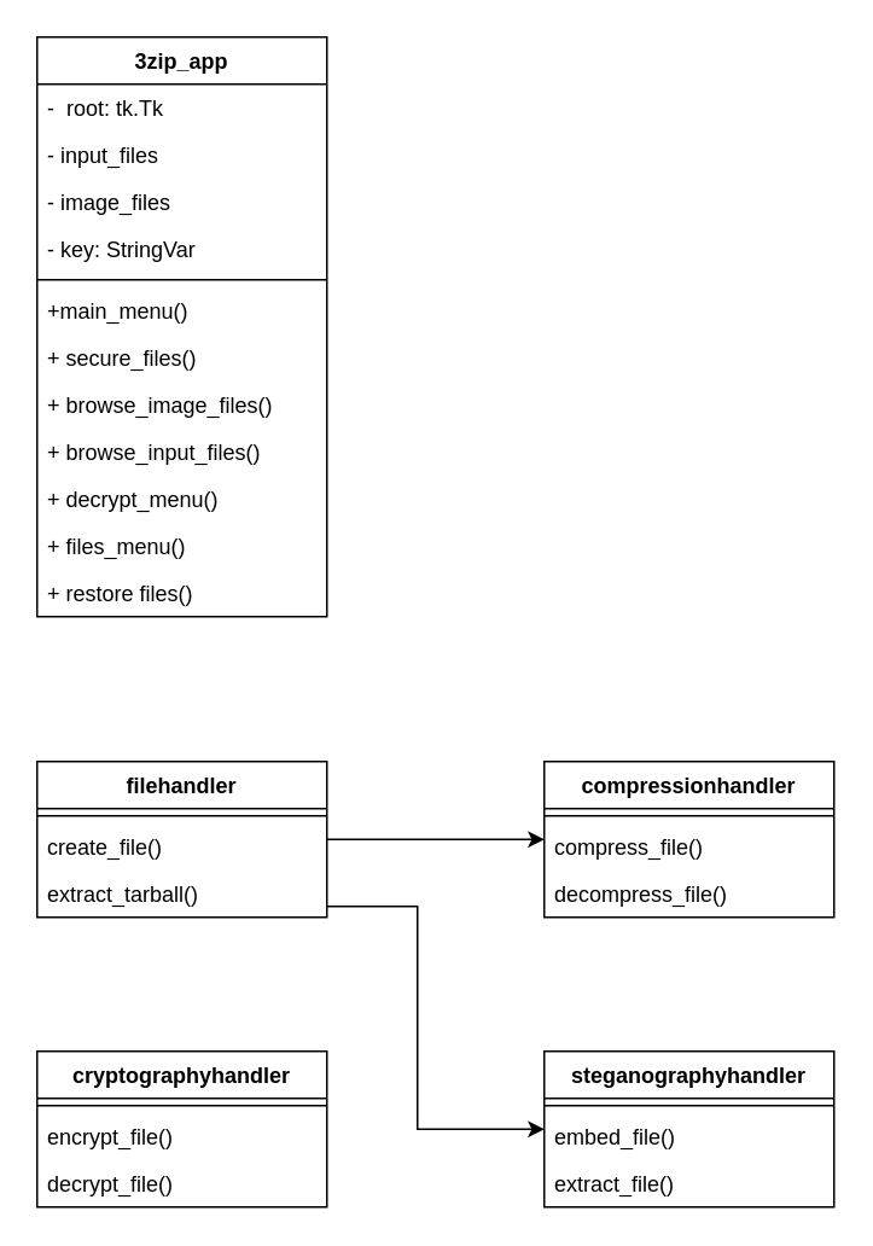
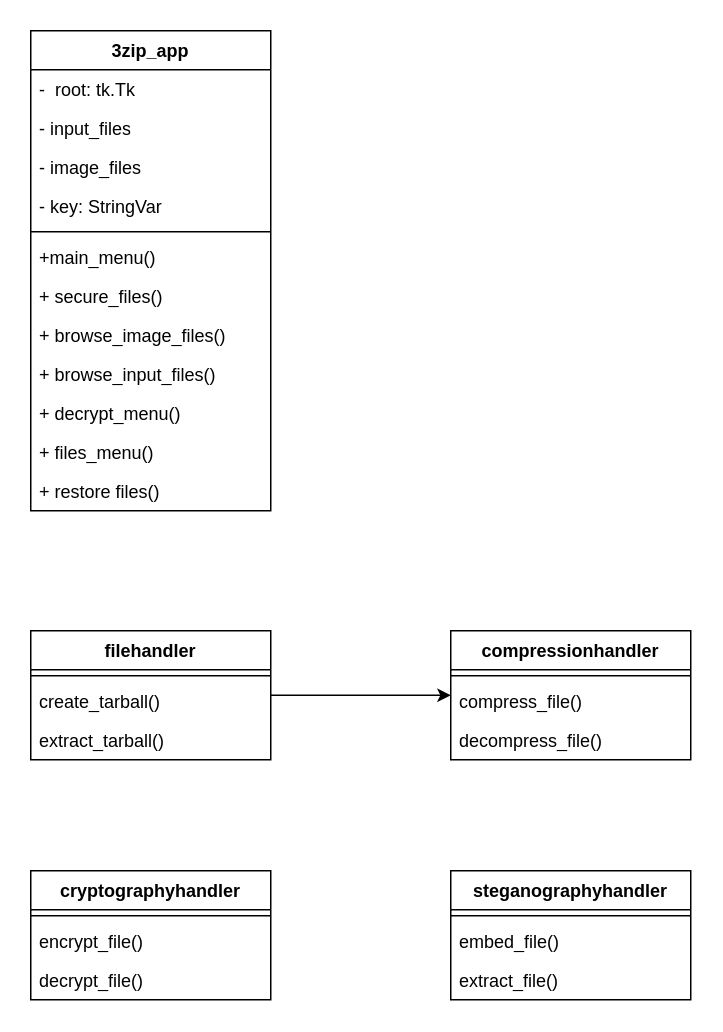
  <mxCell id="0" />
  <mxCell id="1" parent="0" />
  <mxCell id="2" value="cryptographyhandler" style="swimlane;fontStyle=1;align=center;verticalAlign=top;childLayout=stackLayout;horizontal=1;startSize=26;horizontalStack=0;resizeParent=1;resizeParentMax=0;resizeLast=0;collapsible=1;marginBottom=0;whiteSpace=wrap;html=1;" parent="1" vertex="1"><mxGeometry x="20" y="580" width="160" height="86" as="geometry" /></mxCell>
  <mxCell id="3" value="" style="line;strokeWidth=1;fillColor=none;align=left;verticalAlign=middle;spacingTop=-1;spacingLeft=3;spacingRight=3;rotatable=0;labelPosition=right;points=[];portConstraint=eastwest;strokeColor=inherit;" parent="2" vertex="1"><mxGeometry y="26" width="160" height="8" as="geometry" /></mxCell>
  <mxCell id="4" value="&lt;div&gt;encrypt_file()&lt;/div&gt;" style="text;strokeColor=none;fillColor=none;align=left;verticalAlign=top;spacingLeft=4;spacingRight=4;overflow=hidden;rotatable=0;points=[[0,0.5],[1,0.5]];portConstraint=eastwest;whiteSpace=wrap;html=1;" parent="2" vertex="1"><mxGeometry y="34" width="160" height="26" as="geometry" /></mxCell>
  <mxCell id="5" value="decrypt_file()" style="text;strokeColor=none;fillColor=none;align=left;verticalAlign=top;spacingLeft=4;spacingRight=4;overflow=hidden;rotatable=0;points=[[0,0.5],[1,0.5]];portConstraint=eastwest;whiteSpace=wrap;html=1;" parent="2" vertex="1"><mxGeometry y="60" width="160" height="26" as="geometry" /></mxCell>
  <mxCell id="6" value="compressionhandler" style="swimlane;fontStyle=1;align=center;verticalAlign=top;childLayout=stackLayout;horizontal=1;startSize=26;horizontalStack=0;resizeParent=1;resizeParentMax=0;resizeLast=0;collapsible=1;marginBottom=0;whiteSpace=wrap;html=1;" parent="1" vertex="1"><mxGeometry x="300" y="420" width="160" height="86" as="geometry" /></mxCell>
  <mxCell id="7" value="" style="line;strokeWidth=1;fillColor=none;align=left;verticalAlign=middle;spacingTop=-1;spacingLeft=3;spacingRight=3;rotatable=0;labelPosition=right;points=[];portConstraint=eastwest;strokeColor=inherit;" parent="6" vertex="1"><mxGeometry y="26" width="160" height="8" as="geometry" /></mxCell>
  <mxCell id="8" value="&lt;div&gt;compress_file()&lt;/div&gt;" style="text;strokeColor=none;fillColor=none;align=left;verticalAlign=top;spacingLeft=4;spacingRight=4;overflow=hidden;rotatable=0;points=[[0,0.5],[1,0.5]];portConstraint=eastwest;whiteSpace=wrap;html=1;" parent="6" vertex="1"><mxGeometry y="34" width="160" height="26" as="geometry" /></mxCell>
  <mxCell id="9" value="&lt;div&gt;decompress_file()&lt;/div&gt;" style="text;strokeColor=none;fillColor=none;align=left;verticalAlign=top;spacingLeft=4;spacingRight=4;overflow=hidden;rotatable=0;points=[[0,0.5],[1,0.5]];portConstraint=eastwest;whiteSpace=wrap;html=1;" parent="6" vertex="1"><mxGeometry y="60" width="160" height="26" as="geometry" /></mxCell>
  <mxCell id="10" value="steganographyhandler" style="swimlane;fontStyle=1;align=center;verticalAlign=top;childLayout=stackLayout;horizontal=1;startSize=26;horizontalStack=0;resizeParent=1;resizeParentMax=0;resizeLast=0;collapsible=1;marginBottom=0;whiteSpace=wrap;html=1;" parent="1" vertex="1"><mxGeometry x="300" y="580" width="160" height="86" as="geometry" /></mxCell>
  <mxCell id="11" value="" style="line;strokeWidth=1;fillColor=none;align=left;verticalAlign=middle;spacingTop=-1;spacingLeft=3;spacingRight=3;rotatable=0;labelPosition=right;points=[];portConstraint=eastwest;strokeColor=inherit;" parent="10" vertex="1"><mxGeometry y="26" width="160" height="8" as="geometry" /></mxCell>
  <mxCell id="12" value="embed_file()" style="text;strokeColor=none;fillColor=none;align=left;verticalAlign=top;spacingLeft=4;spacingRight=4;overflow=hidden;rotatable=0;points=[[0,0.5],[1,0.5]];portConstraint=eastwest;whiteSpace=wrap;html=1;" parent="10" vertex="1"><mxGeometry y="34" width="160" height="26" as="geometry" /></mxCell>
  <mxCell id="13" value="extract_file()" style="text;strokeColor=none;fillColor=none;align=left;verticalAlign=top;spacingLeft=4;spacingRight=4;overflow=hidden;rotatable=0;points=[[0,0.5],[1,0.5]];portConstraint=eastwest;whiteSpace=wrap;html=1;" parent="10" vertex="1"><mxGeometry y="60" width="160" height="26" as="geometry" /></mxCell>
  <mxCell id="14" value="3zip_app" style="swimlane;fontStyle=1;align=center;verticalAlign=top;childLayout=stackLayout;horizontal=1;startSize=26;horizontalStack=0;resizeParent=1;resizeParentMax=0;resizeLast=0;collapsible=1;marginBottom=0;whiteSpace=wrap;html=1;" parent="1" vertex="1"><mxGeometry x="20" y="20" width="160" height="320" as="geometry" /></mxCell>
  <mxCell id="15" value="&lt;div&gt;-&amp;nbsp; root: tk.Tk&lt;/div&gt;&lt;div&gt;&lt;br&gt;&lt;/div&gt;" style="text;strokeColor=none;fillColor=none;align=left;verticalAlign=top;spacingLeft=4;spacingRight=4;overflow=hidden;rotatable=0;points=[[0,0.5],[1,0.5]];portConstraint=eastwest;whiteSpace=wrap;html=1;" parent="14" vertex="1"><mxGeometry y="26" width="160" height="26" as="geometry" /></mxCell>
  <mxCell id="16" value="&lt;div&gt;- input_files&lt;/div&gt;" style="text;strokeColor=none;fillColor=none;align=left;verticalAlign=top;spacingLeft=4;spacingRight=4;overflow=hidden;rotatable=0;points=[[0,0.5],[1,0.5]];portConstraint=eastwest;whiteSpace=wrap;html=1;" parent="14" vertex="1"><mxGeometry y="52" width="160" height="26" as="geometry" /></mxCell>
  <mxCell id="17" value="- image_files" style="text;strokeColor=none;fillColor=none;align=left;verticalAlign=top;spacingLeft=4;spacingRight=4;overflow=hidden;rotatable=0;points=[[0,0.5],[1,0.5]];portConstraint=eastwest;whiteSpace=wrap;html=1;" parent="14" vertex="1"><mxGeometry y="78" width="160" height="26" as="geometry" /></mxCell>
  <mxCell id="18" value="&lt;div&gt;- key: StringVar&lt;br&gt;&lt;/div&gt;&lt;div&gt;&lt;br&gt;&lt;/div&gt;" style="text;strokeColor=none;fillColor=none;align=left;verticalAlign=top;spacingLeft=4;spacingRight=4;overflow=hidden;rotatable=0;points=[[0,0.5],[1,0.5]];portConstraint=eastwest;whiteSpace=wrap;html=1;" parent="14" vertex="1"><mxGeometry y="104" width="160" height="26" as="geometry" /></mxCell>
  <mxCell id="19" value="" style="line;strokeWidth=1;fillColor=none;align=left;verticalAlign=middle;spacingTop=-1;spacingLeft=3;spacingRight=3;rotatable=0;labelPosition=right;points=[];portConstraint=eastwest;strokeColor=inherit;" parent="14" vertex="1"><mxGeometry y="130" width="160" height="8" as="geometry" /></mxCell>
  <mxCell id="20" value="&lt;div&gt;+main_menu()&lt;/div&gt;" style="text;strokeColor=none;fillColor=none;align=left;verticalAlign=top;spacingLeft=4;spacingRight=4;overflow=hidden;rotatable=0;points=[[0,0.5],[1,0.5]];portConstraint=eastwest;whiteSpace=wrap;html=1;" parent="14" vertex="1"><mxGeometry y="138" width="160" height="26" as="geometry" /></mxCell>
  <mxCell id="21" value="+ secure_files()" style="text;strokeColor=none;fillColor=none;align=left;verticalAlign=top;spacingLeft=4;spacingRight=4;overflow=hidden;rotatable=0;points=[[0,0.5],[1,0.5]];portConstraint=eastwest;whiteSpace=wrap;html=1;" parent="14" vertex="1"><mxGeometry y="164" width="160" height="26" as="geometry" /></mxCell>
  <mxCell id="22" value="+ browse_image_files()" style="text;strokeColor=none;fillColor=none;align=left;verticalAlign=top;spacingLeft=4;spacingRight=4;overflow=hidden;rotatable=0;points=[[0,0.5],[1,0.5]];portConstraint=eastwest;whiteSpace=wrap;html=1;" parent="14" vertex="1"><mxGeometry y="190" width="160" height="26" as="geometry" /></mxCell>
  <mxCell id="23" value="+ browse_input_files()" style="text;strokeColor=none;fillColor=none;align=left;verticalAlign=top;spacingLeft=4;spacingRight=4;overflow=hidden;rotatable=0;points=[[0,0.5],[1,0.5]];portConstraint=eastwest;whiteSpace=wrap;html=1;" parent="14" vertex="1"><mxGeometry y="216" width="160" height="26" as="geometry" /></mxCell>
  <mxCell id="24" value="&lt;div&gt;+ decrypt_menu()&lt;/div&gt;" style="text;strokeColor=none;fillColor=none;align=left;verticalAlign=top;spacingLeft=4;spacingRight=4;overflow=hidden;rotatable=0;points=[[0,0.5],[1,0.5]];portConstraint=eastwest;whiteSpace=wrap;html=1;" parent="14" vertex="1"><mxGeometry y="242" width="160" height="26" as="geometry" /></mxCell>
  <mxCell id="25" value="&lt;div&gt;+ files_menu()&lt;/div&gt;" style="text;strokeColor=none;fillColor=none;align=left;verticalAlign=top;spacingLeft=4;spacingRight=4;overflow=hidden;rotatable=0;points=[[0,0.5],[1,0.5]];portConstraint=eastwest;whiteSpace=wrap;html=1;" parent="14" vertex="1"><mxGeometry y="268" width="160" height="26" as="geometry" /></mxCell>
  <mxCell id="26" value="+ restore files()" style="text;strokeColor=none;fillColor=none;align=left;verticalAlign=top;spacingLeft=4;spacingRight=4;overflow=hidden;rotatable=0;points=[[0,0.5],[1,0.5]];portConstraint=eastwest;whiteSpace=wrap;html=1;" parent="14" vertex="1"><mxGeometry y="294" width="160" height="26" as="geometry" /></mxCell>
  <mxCell id="27" style="edgeStyle=orthogonalEdgeStyle;rounded=0;orthogonalLoop=1;jettySize=auto;html=1;" parent="1" source="29" target="6" edge="1"><mxGeometry relative="1" as="geometry" /></mxCell>
- <mxCell id="28" style="edgeStyle=orthogonalEdgeStyle;rounded=0;orthogonalLoop=1;jettySize=auto;html=1;" parent="1" source="29" target="10" edge="1"><mxGeometry relative="1" as="geometry"><Array as="points"><mxPoint x="230" y="500" /><mxPoint x="230" y="623" /></Array></mxGeometry></mxCell>
  <mxCell id="29" value="&lt;div&gt;filehandler&lt;/div&gt;" style="swimlane;fontStyle=1;align=center;verticalAlign=top;childLayout=stackLayout;horizontal=1;startSize=26;horizontalStack=0;resizeParent=1;resizeParentMax=0;resizeLast=0;collapsible=1;marginBottom=0;whiteSpace=wrap;html=1;" parent="1" vertex="1"><mxGeometry x="20" y="420" width="160" height="86" as="geometry" /></mxCell>
  <mxCell id="30" value="" style="line;strokeWidth=1;fillColor=none;align=left;verticalAlign=middle;spacingTop=-1;spacingLeft=3;spacingRight=3;rotatable=0;labelPosition=right;points=[];portConstraint=eastwest;strokeColor=inherit;" parent="29" vertex="1"><mxGeometry y="26" width="160" height="8" as="geometry" /></mxCell>
- <mxCell id="31" value="create_file()" style="text;strokeColor=none;fillColor=none;align=left;verticalAlign=top;spacingLeft=4;spacingRight=4;overflow=hidden;rotatable=0;points=[[0,0.5],[1,0.5]];portConstraint=eastwest;whiteSpace=wrap;html=1;" parent="29" vertex="1"><mxGeometry y="34" width="160" height="26" as="geometry" /></mxCell>
+ <mxCell id="31" value="create_tarball()" style="text;strokeColor=none;fillColor=none;align=left;verticalAlign=top;spacingLeft=4;spacingRight=4;overflow=hidden;rotatable=0;points=[[0,0.5],[1,0.5]];portConstraint=eastwest;whiteSpace=wrap;html=1;" parent="29" vertex="1"><mxGeometry y="34" width="160" height="26" as="geometry" /></mxCell>
  <mxCell id="32" value="extract_tarball()" style="text;strokeColor=none;fillColor=none;align=left;verticalAlign=top;spacingLeft=4;spacingRight=4;overflow=hidden;rotatable=0;points=[[0,0.5],[1,0.5]];portConstraint=eastwest;whiteSpace=wrap;html=1;" parent="29" vertex="1"><mxGeometry y="60" width="160" height="26" as="geometry" /></mxCell>
